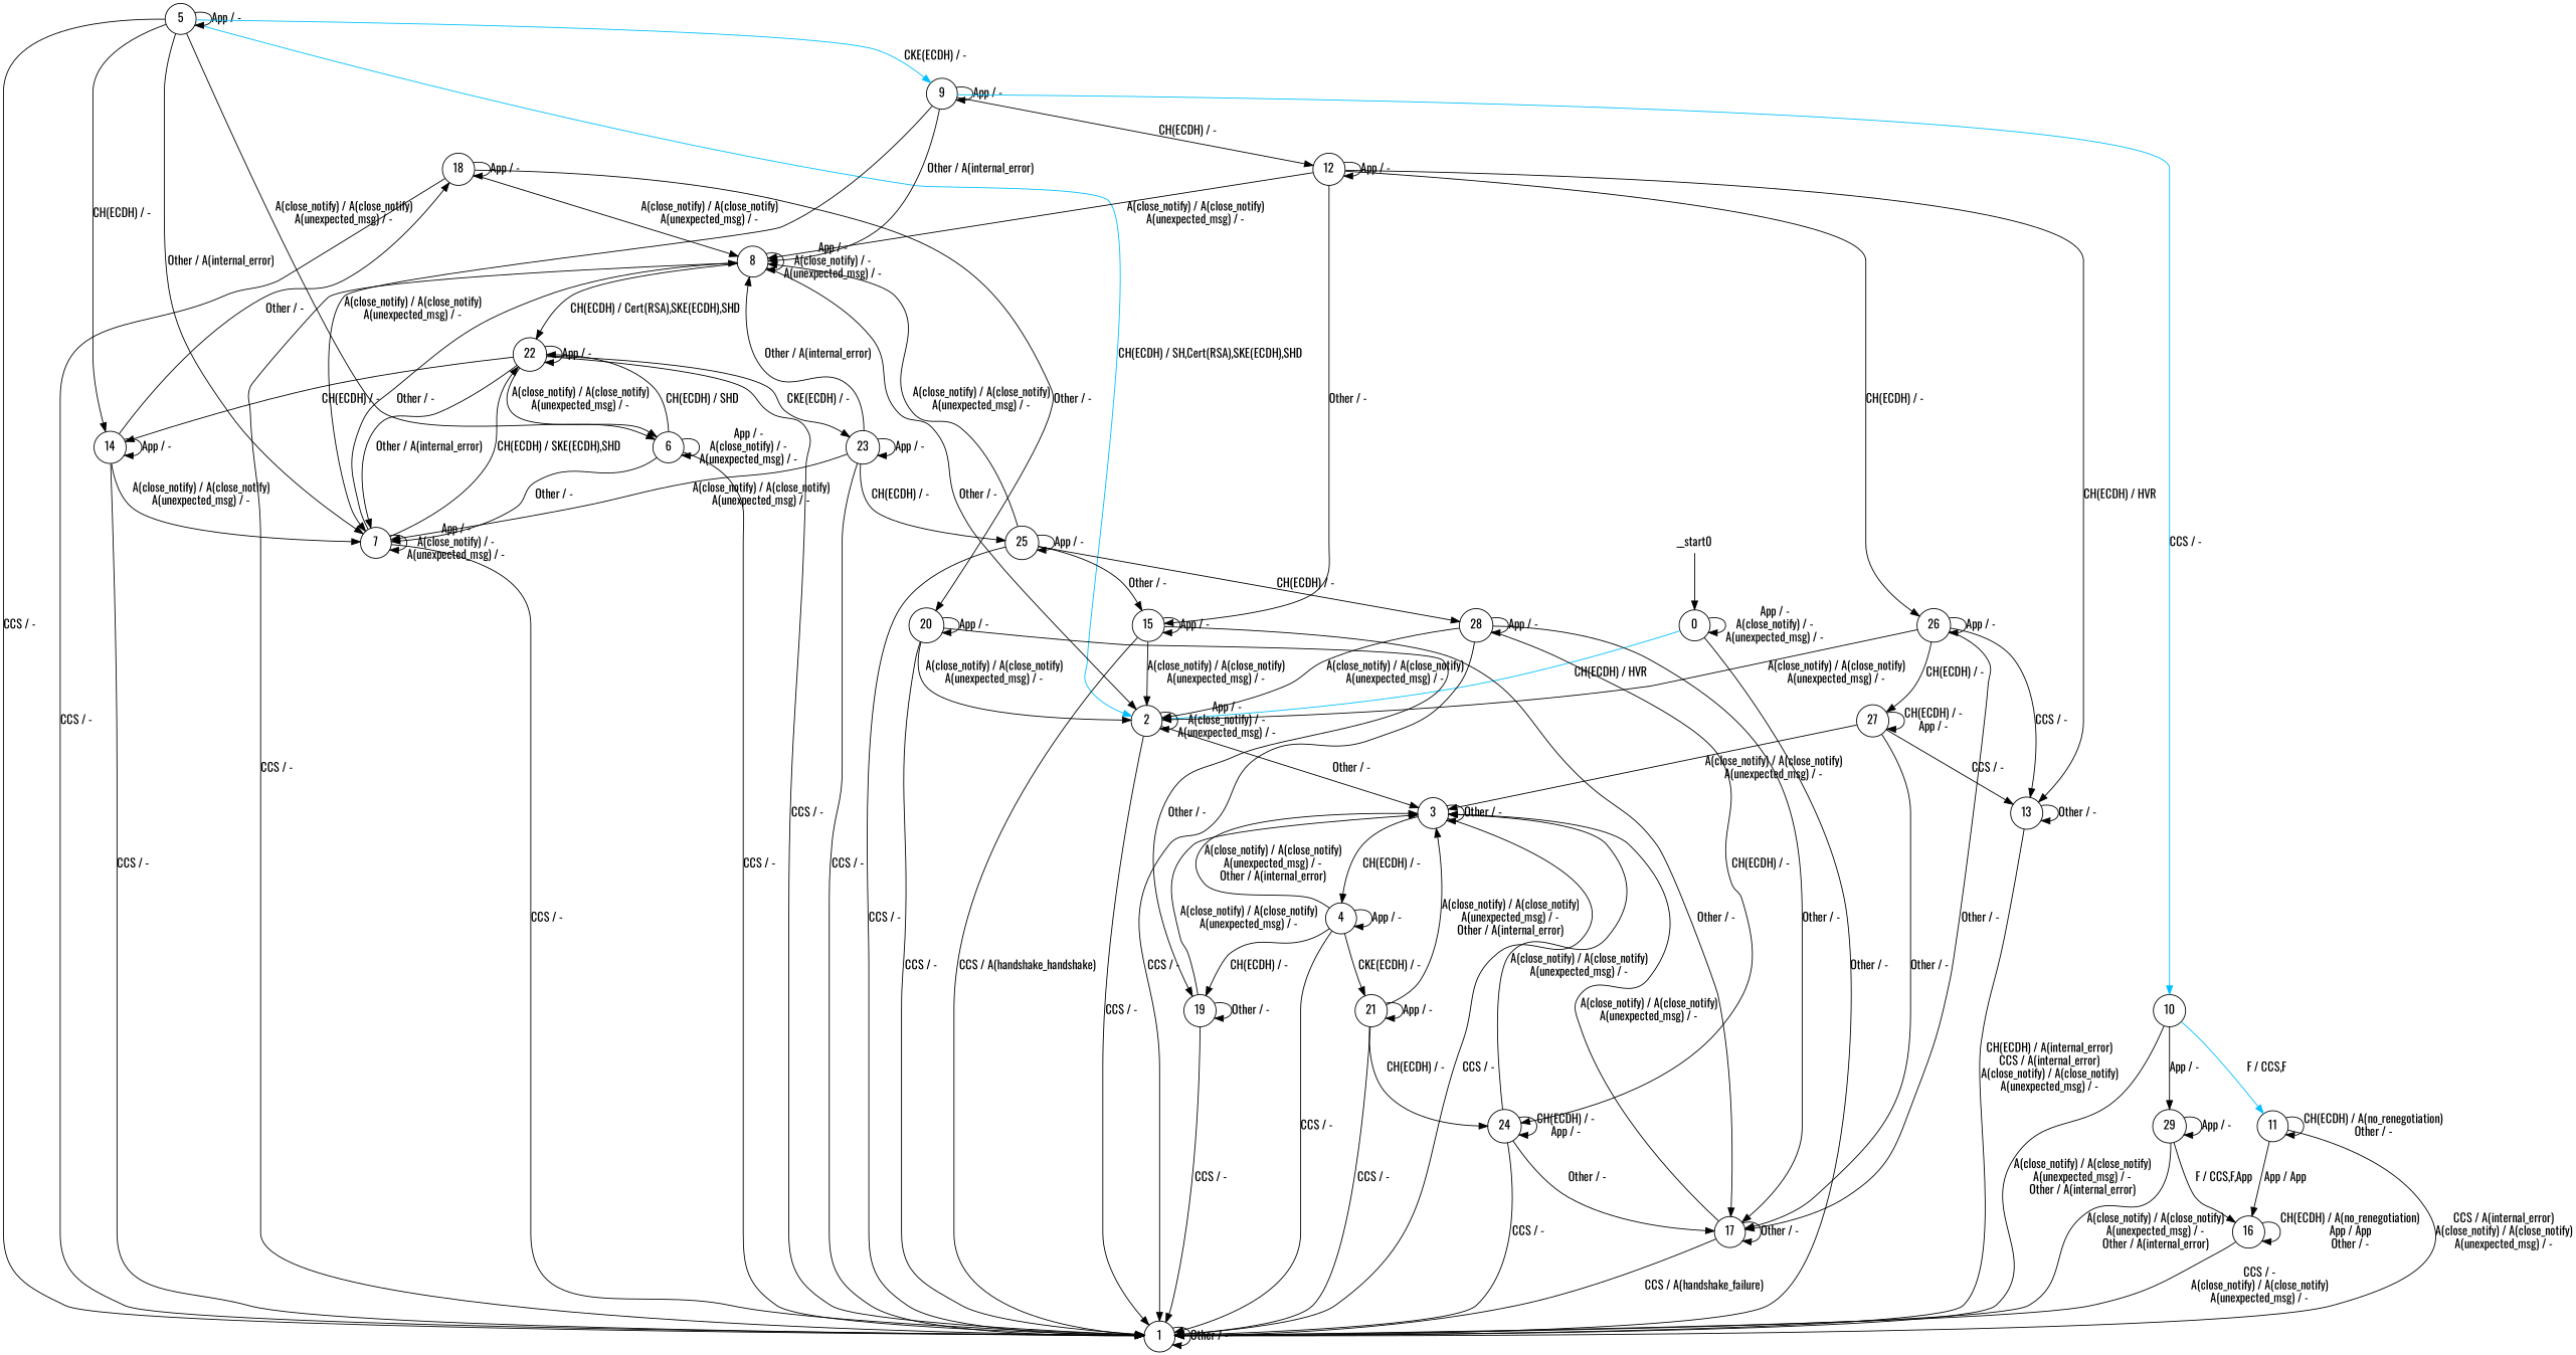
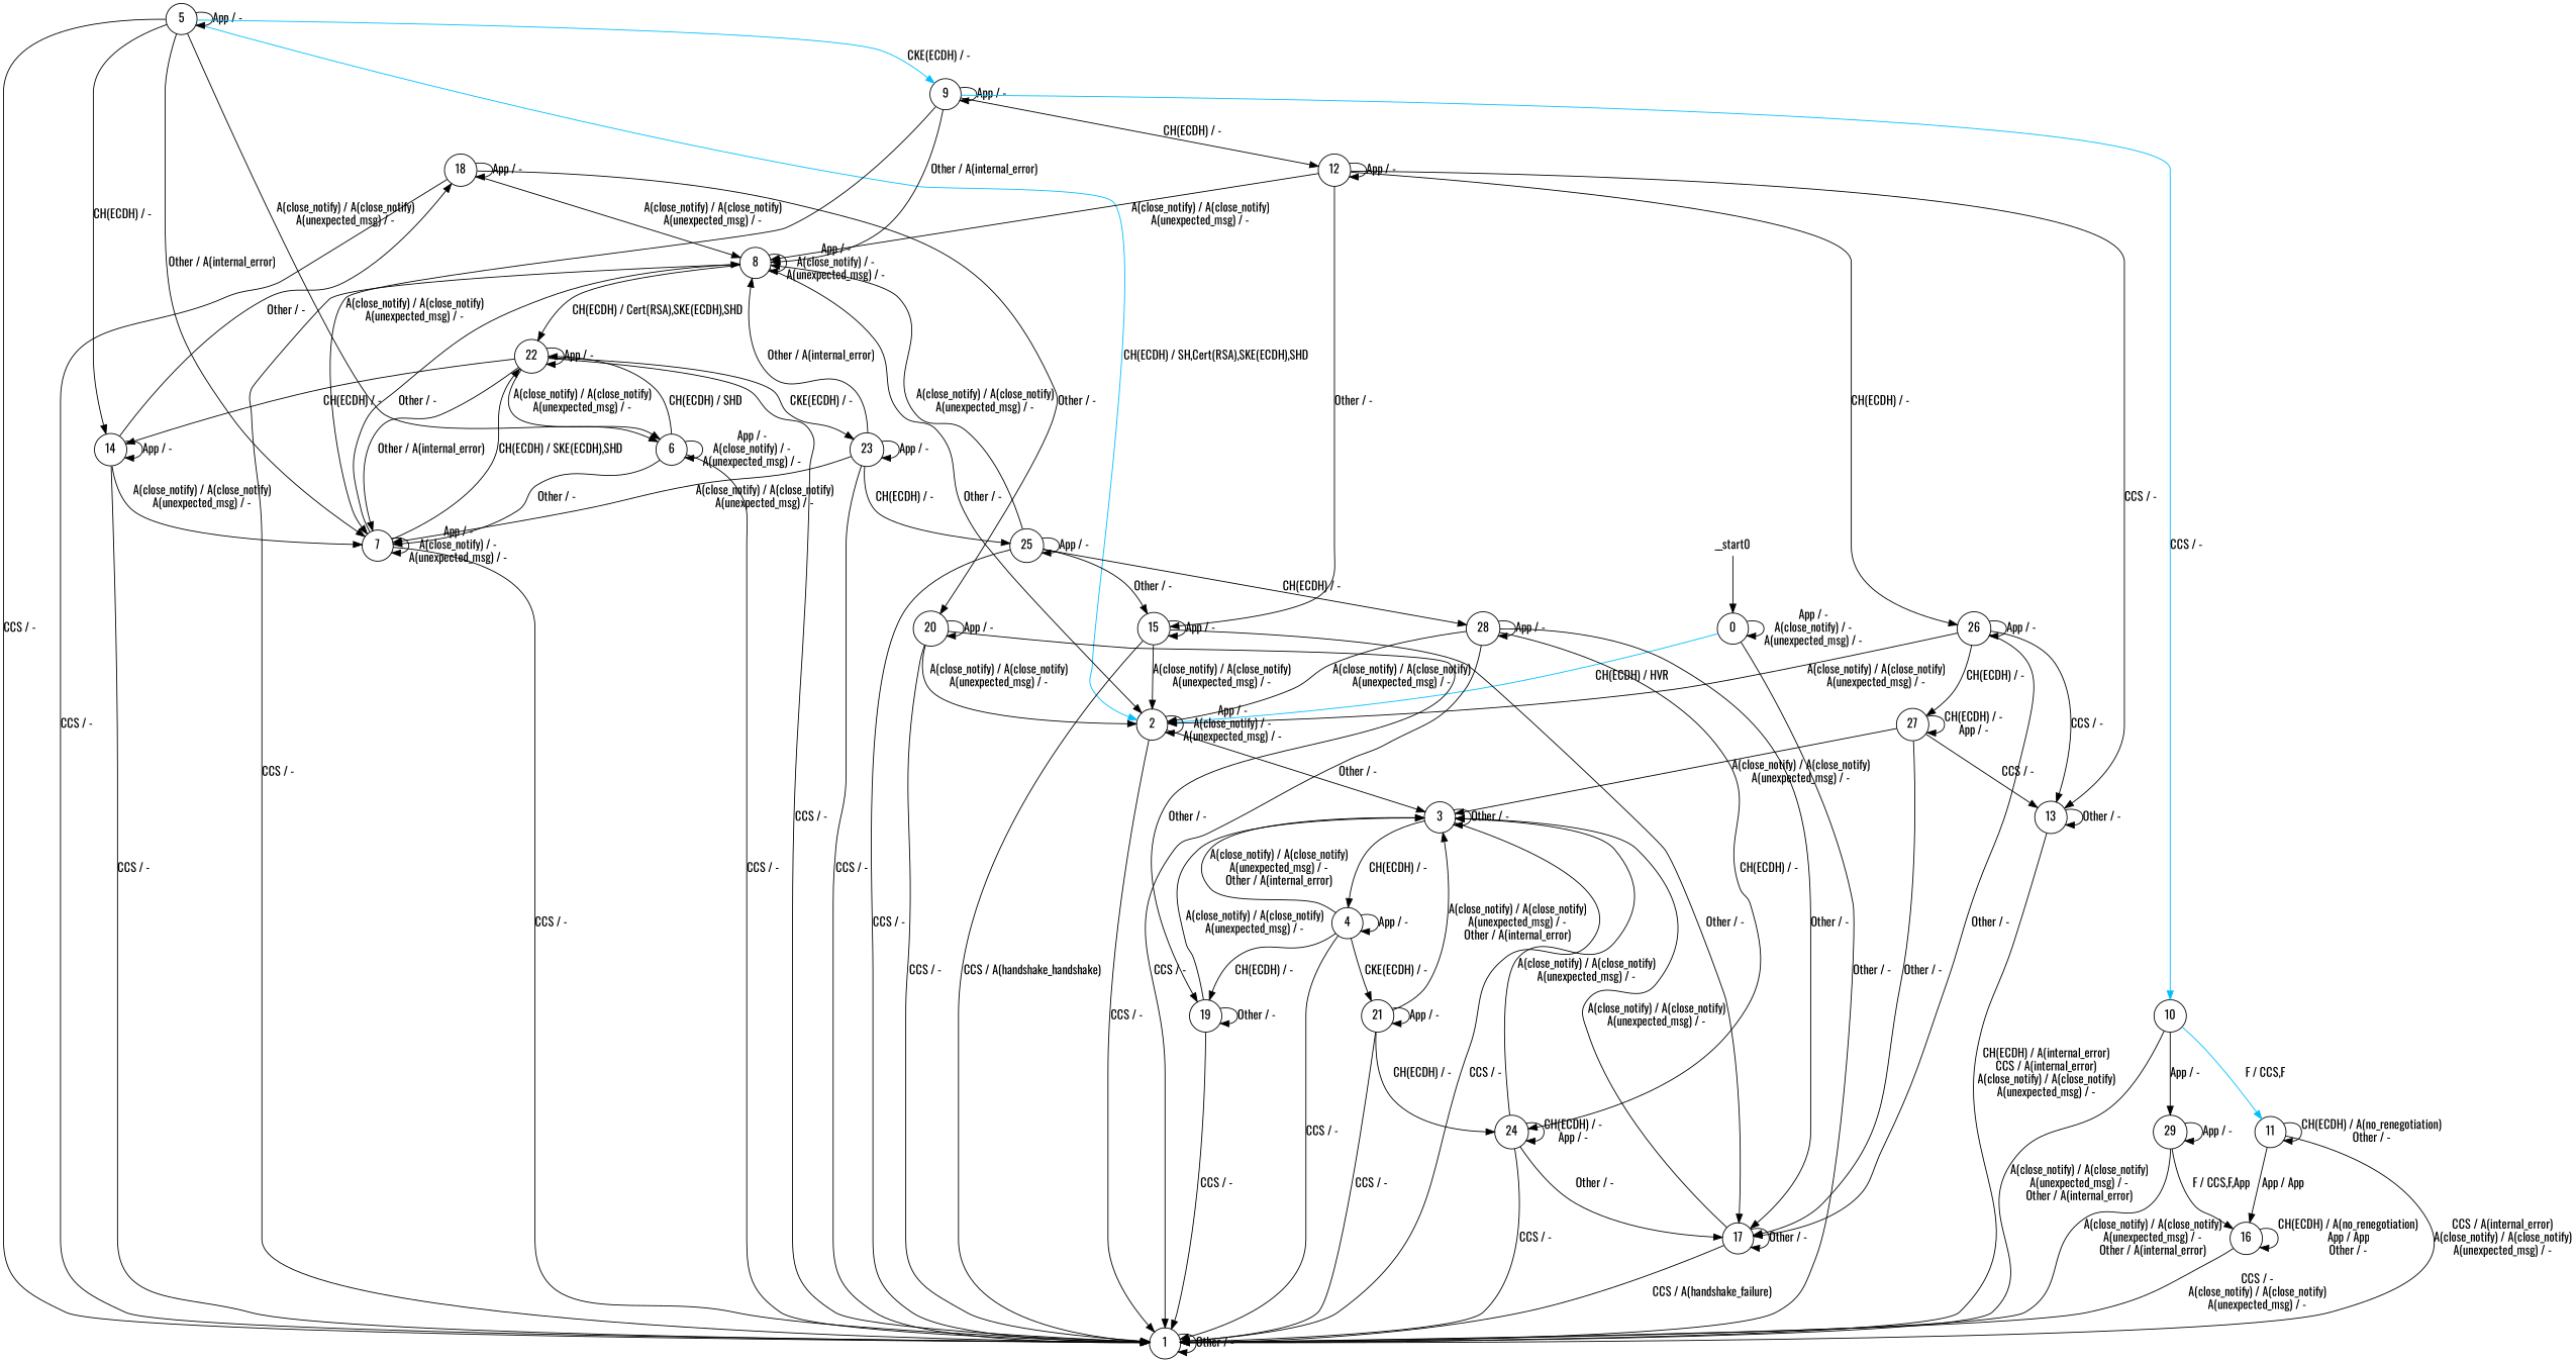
  digraph {
    fontname=Oswald
    node [fontname=Oswald shape=circle]
    edge [fontname=Oswald]
    n1 [label=0]
    n2 [label=1]
    n3 [label=2]
    n4 [label=3]
    n5 [label=4]
    n6 [label=5]
    n7 [label=6]
    n8 [label=7]
    n9 [label=9]
    n10 [label=14]
    n11 [label=19]
    n12 [label=21]
    n13 [label=24]
    n14 [label=22]
    n15 [label=8]
    n16 [label=10]
    n17 [label=12]
    n18 [label=18]
    n19 [label=23]
    n20 [label=11]
    n21 [label=29]
    n22 [label=13]
    n23 [label=15]
    n24 [label=26]
    n25 [label=16]
    n26 [label=17]
    n27 [label=27]
    n28 [label=20]
    n29 [label=25]
    n30 [label=28]
    __start0 [height=0 shape=none width=0]
    n1 -> n1 [label="App / -\nA(close_notify) / -\nA(unexpected_msg) / -"]
    n1 -> n2 [label="Other / -"]
    n1 -> n3 [color=deepskyblue label="CH(ECDH) / HVR"]
    n2 -> n2 [label="Other / -"]
    n3 -> n2 [label="CCS / -"]
    n3 -> n3 [label="App / -\nA(close_notify) / -\nA(unexpected_msg) / -"]
    n3 -> n4 [label="Other / -"]
    n4 -> n2 [label="CCS / -"]
    n4 -> n4 [label="Other / -"]
    n4 -> n5 [label="CH(ECDH) / -"]
    n5 -> n2 [label="CCS / -"]
    n5 -> n4 [label="A(close_notify) / A(close_notify)\nA(unexpected_msg) / -\nOther / A(internal_error)"]
    n5 -> n5 [label="App / -"]
    n5 -> n11 [label="CH(ECDH) / -"]
    n5 -> n12 [label="CKE(ECDH) / -"]
    n6 -> n2 [label="CCS / -"]
    n6 -> n3 [color=deepskyblue label="CH(ECDH) / SH,Cert(RSA),SKE(ECDH),SHD"]
    n6 -> n6 [label="App / -"]
    n6 -> n7 [label="A(close_notify) / A(close_notify)\nA(unexpected_msg) / -"]
    n6 -> n8 [label="Other / A(internal_error)"]
    n6 -> n9 [color=deepskyblue label="CKE(ECDH) / -"]
    n6 -> n10 [label="CH(ECDH) / -"]
    n7 -> n2 [label="CCS / -"]
    n7 -> n7 [label="App / -\nA(close_notify) / -\nA(unexpected_msg) / -"]
    n7 -> n8 [label="Other / -"]
    n7 -> n14 [label="CH(ECDH) / SHD"]
    n8 -> n2 [label="CCS / -"]
    n8 -> n8 [label="App / -\nA(close_notify) / -\nA(unexpected_msg) / -"]
    n8 -> n14 [label="CH(ECDH) / SKE(ECDH),SHD"]
    n8 -> n15 [label="Other / -"]
    n9 -> n8 [label="A(close_notify) / A(close_notify)\nA(unexpected_msg) / -"]
    n9 -> n9 [label="App / -"]
    n9 -> n15 [label="Other / A(internal_error)"]
    n9 -> n16 [color=deepskyblue label="CCS / -"]
    n9 -> n17 [label="CH(ECDH) / -"]
    n10 -> n2 [label="CCS / -"]
    n10 -> n8 [label="A(close_notify) / A(close_notify)\nA(unexpected_msg) / -"]
    n10 -> n10 [label="App / -"]
    n10 -> n18 [label="Other / -"]
    n11 -> n2 [label="CCS / -"]
    n11 -> n4 [label="A(close_notify) / A(close_notify)\nA(unexpected_msg) / -"]
    n11 -> n11 [label="Other / -"]
    n12 -> n2 [label="CCS / -"]
    n12 -> n4 [label="A(close_notify) / A(close_notify)\nA(unexpected_msg) / -\nOther / A(internal_error)"]
    n12 -> n12 [label="App / -"]
    n12 -> n13 [label="CH(ECDH) / -"]
    n13 -> n2 [label="CCS / -"]
    n13 -> n4 [label="A(close_notify) / A(close_notify)\nA(unexpected_msg) / -"]
    n13 -> n13 [label="CH(ECDH) / -\nApp / -"]
    n13 -> n26 [label="Other / -"]
    n14 -> n2 [label="CCS / -"]
    n14 -> n7 [label="A(close_notify) / A(close_notify)\nA(unexpected_msg) / -"]
    n14 -> n8 [label="Other / A(internal_error)"]
    n14 -> n10 [label="CH(ECDH) / -"]
    n14 -> n14 [label="App / -"]
    n14 -> n19 [label="CKE(ECDH) / -"]
    n15 -> n2 [label="CCS / -"]
    n15 -> n3 [label="Other / -"]
    n15 -> n14 [label="CH(ECDH) / Cert(RSA),SKE(ECDH),SHD"]
    n15 -> n15 [label="App / -\nA(close_notify) / -\nA(unexpected_msg) / -"]
    n16 -> n2 [label="A(close_notify) / A(close_notify)\nA(unexpected_msg) / -\nOther / A(internal_error)"]
    n16 -> n20 [color=deepskyblue label="F / CCS,F"]
    n16 -> n21 [label="App / -"]
    n17 -> n15 [label="A(close_notify) / A(close_notify)\nA(unexpected_msg) / -"]
    n17 -> n17 [label="App / -"]
-   n17 -> n22 [label="CH(ECDH) / HVR"]
+   n17 -> n22 [label="CCS / -"]
    n17 -> n23 [label="Other / -"]
    n17 -> n24 [label="CH(ECDH) / -"]
    n18 -> n2 [label="CCS / -"]
    n18 -> n15 [label="A(close_notify) / A(close_notify)\nA(unexpected_msg) / -"]
    n18 -> n18 [label="App / -"]
    n18 -> n28 [label="Other / -"]
    n19 -> n2 [label="CCS / -"]
    n19 -> n8 [label="A(close_notify) / A(close_notify)\nA(unexpected_msg) / -"]
    n19 -> n15 [label="Other / A(internal_error)"]
    n19 -> n19 [label="App / -"]
    n19 -> n29 [label="CH(ECDH) / -"]
    n20 -> n2 [label="CCS / A(internal_error)\nA(close_notify) / A(close_notify)\nA(unexpected_msg) / -"]
    n20 -> n20 [label="CH(ECDH) / A(no_renegotiation)\nOther / -"]
    n20 -> n25 [label="App / App"]
    n21 -> n2 [label="A(close_notify) / A(close_notify)\nA(unexpected_msg) / -\nOther / A(internal_error)"]
    n21 -> n21 [label="App / -"]
    n21 -> n25 [label="F / CCS,F,App"]
    n22 -> n2 [label="CH(ECDH) / A(internal_error)\nCCS / A(internal_error)\nA(close_notify) / A(close_notify)\nA(unexpected_msg) / -"]
    n22 -> n22 [label="Other / -"]
    n23 -> n2 [label="CCS / A(handshake_handshake)"]
    n23 -> n3 [label="A(close_notify) / A(close_notify)\nA(unexpected_msg) / -"]
    n23 -> n23 [label="App / -"]
    n23 -> n26 [label="Other / -"]
    n24 -> n3 [label="A(close_notify) / A(close_notify)\nA(unexpected_msg) / -"]
    n24 -> n22 [label="CCS / -"]
    n24 -> n24 [label="App / -"]
    n24 -> n26 [label="Other / -"]
    n24 -> n27 [label="CH(ECDH) / -"]
    n25 -> n2 [label="CCS / -\nA(close_notify) / A(close_notify)\nA(unexpected_msg) / -"]
    n25 -> n25 [label="CH(ECDH) / A(no_renegotiation)\nApp / App\nOther / -"]
    n26 -> n2 [label="CCS / A(handshake_failure)"]
    n26 -> n4 [label="A(close_notify) / A(close_notify)\nA(unexpected_msg) / -"]
    n26 -> n26 [label="Other / -"]
    n27 -> n4 [label="A(close_notify) / A(close_notify)\nA(unexpected_msg) / -"]
    n27 -> n22 [label="CCS / -"]
    n27 -> n26 [label="Other / -"]
    n27 -> n27 [label="CH(ECDH) / -\nApp / -"]
    n28 -> n2 [label="CCS / -"]
    n28 -> n3 [label="A(close_notify) / A(close_notify)\nA(unexpected_msg) / -"]
    n28 -> n11 [label="Other / -"]
    n28 -> n28 [label="App / -"]
    n29 -> n2 [label="CCS / -"]
    n29 -> n15 [label="A(close_notify) / A(close_notify)\nA(unexpected_msg) / -"]
    n29 -> n23 [label="Other / -"]
    n29 -> n29 [label="App / -"]
    n29 -> n30 [label="CH(ECDH) / -"]
    n30 -> n2 [label="CCS / -"]
    n30 -> n3 [label="A(close_notify) / A(close_notify)\nA(unexpected_msg) / -"]
    n30 -> n13 [label="CH(ECDH) / -"]
    n30 -> n26 [label="Other / -"]
    n30 -> n30 [label="App / -"]
    __start0 -> n1
  }
